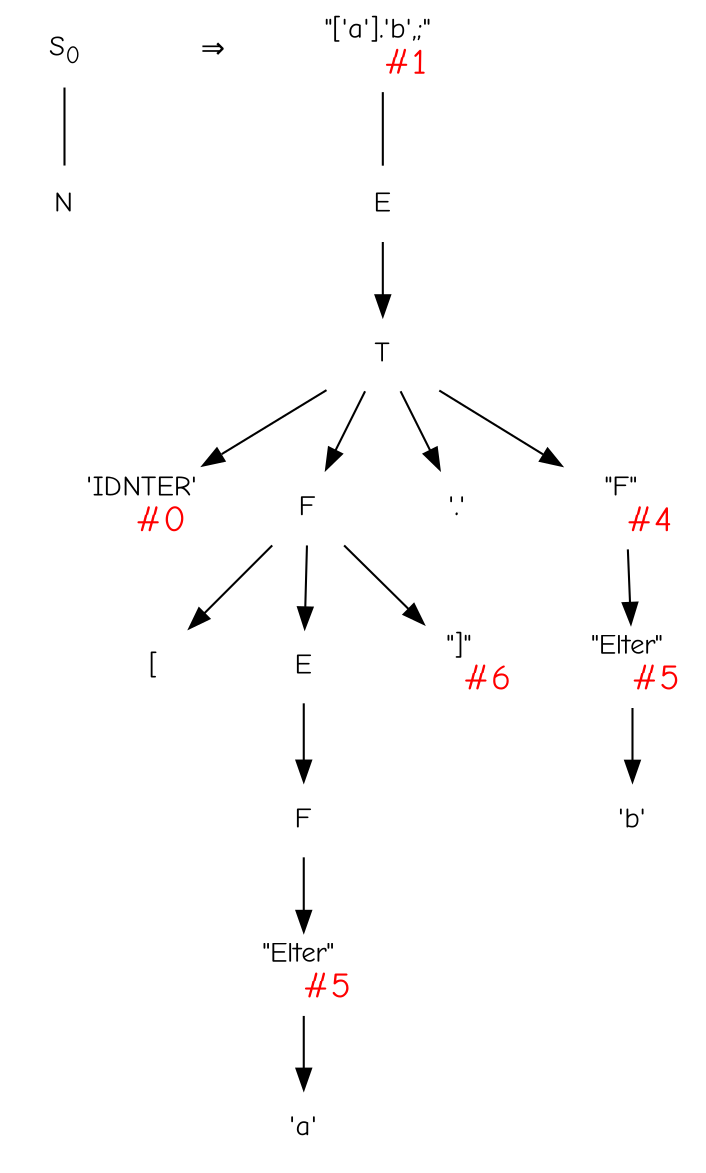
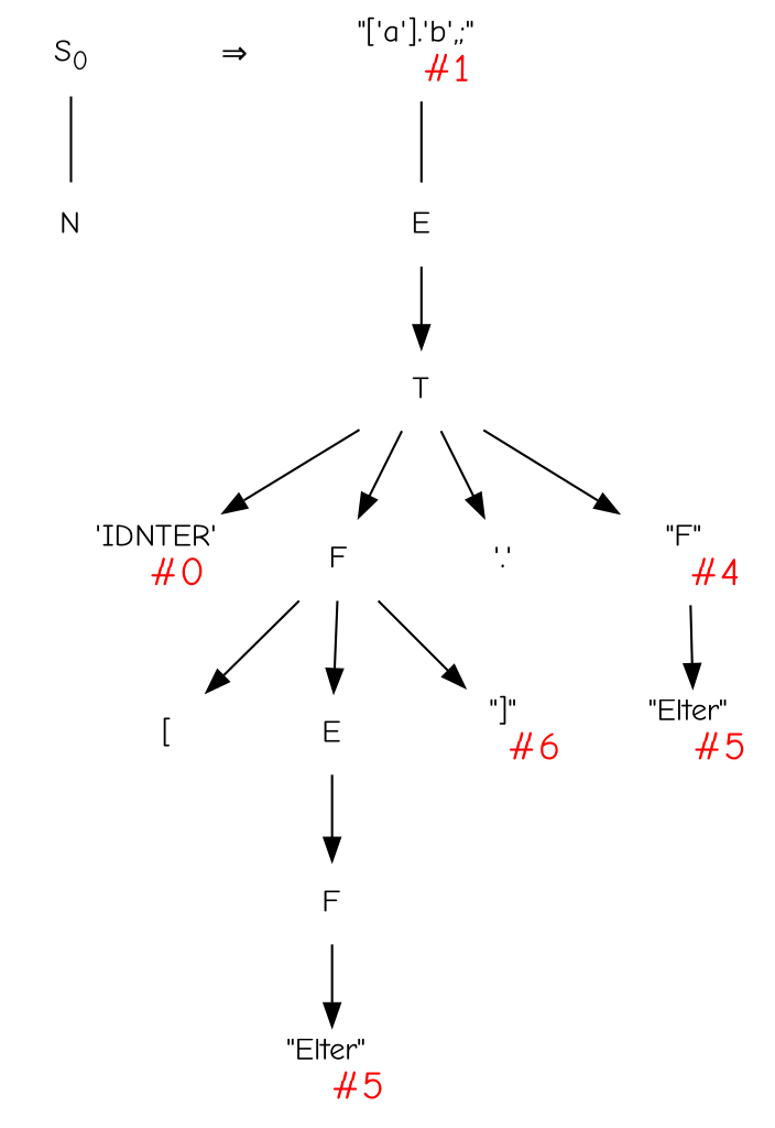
  digraph {
    fontname="Comic Neue"
    node [fontname="Comic Neue" shape=none]
    edge [fontname="Comic Neue"]
    n1 [label=<S<sub>0</sub>>]
    n2 [label=N]
    n3 [label=<&rArr;>]
    n4 [label=<"['a'].'b',;" <BR />     <FONT color="red" POINT-SIZE="18">#1</FONT>>]
    n5 [label=E]
    n6 [label=T]
    n7 [label=< 'IDNTER'<BR />     <FONT color="red" POINT-SIZE="18">#0</FONT>>]
    n8 [label=F]
    n9 [label="'.'"]
    n10 [label=<"F" <BR />     <FONT color="red" POINT-SIZE="18">#4</FONT>>]
    n11 [label="["]
    n12 [label=E]
    n13 [label=<"]" <BR />     <FONT color="red" POINT-SIZE="18">#6</FONT>>]
    n14 [label=<"Elter" <BR />     <FONT color="red" POINT-SIZE="18">#5</FONT>>]
    n15 [label=F]
-   n16 [label="'b'"]
    n17 [label=<"Elter" <BR />     <FONT color="red" POINT-SIZE="18">#5</FONT>>]
-   n18 [label="'a'"]
    n1 -> n2 [dir=none]
    n4 -> n5 [dir=none]
    n5 -> n6
    n6 -> n7
    n6 -> n8
    n6 -> n9
    n6 -> n10
    n8 -> n11
    n8 -> n12
    n8 -> n13
    n10 -> n14
    n12 -> n15
-   n14 -> n16
    n15 -> n17
-   n17 -> n18
  }
